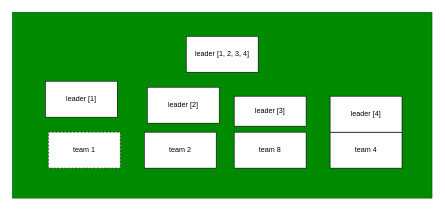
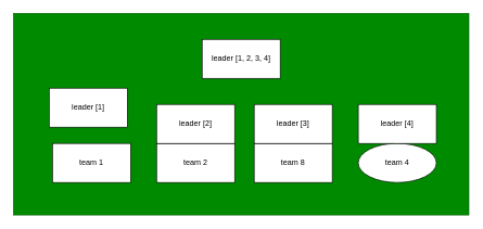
  <mxCell id="0" />
  <mxCell id="1" parent="0" />
  <mxCell id="2" value="" style="rounded=0;whiteSpace=wrap;html=1;fillColor=#008a00;fontColor=#ffffff;strokeColor=#005700;" vertex="1" parent="1"><mxGeometry x="20" y="20" width="700" height="310" as="geometry" /></mxCell>
- <mxCell id="3" value="team 1" style="rounded=0;whiteSpace=wrap;html=1;dashed=1;" vertex="1" parent="1"><mxGeometry x="80" y="220" width="120" height="60" as="geometry" /></mxCell>
+ <mxCell id="3" value="team 1" style="rounded=0;whiteSpace=wrap;html=1;" vertex="1" parent="1"><mxGeometry x="80" y="220" width="120" height="60" as="geometry" /></mxCell>
  <mxCell id="4" value="leader [1]" style="rounded=0;whiteSpace=wrap;html=1;" vertex="1" parent="1"><mxGeometry x="75" y="135" width="120" height="60" as="geometry" /></mxCell>
  <mxCell id="5" value="leader [1, 2, 3, 4]" style="rounded=0;whiteSpace=wrap;html=1;" vertex="1" parent="1"><mxGeometry x="310" y="60" width="120" height="60" as="geometry" /></mxCell>
  <mxCell id="6" value="team 2" style="rounded=0;whiteSpace=wrap;html=1;" vertex="1" parent="1"><mxGeometry x="240" y="220" width="120" height="60" as="geometry" /></mxCell>
- <mxCell id="7" value="leader [2]" style="rounded=0;whiteSpace=wrap;html=1;" vertex="1" parent="1"><mxGeometry x="245" y="145" width="120" height="60" as="geometry" /></mxCell>
+ <mxCell id="7" value="leader [2]" style="rounded=0;whiteSpace=wrap;html=1;" vertex="1" parent="1"><mxGeometry x="240" y="160" width="120" height="60" as="geometry" /></mxCell>
  <mxCell id="8" value="team 8" style="rounded=0;whiteSpace=wrap;html=1;" vertex="1" parent="1"><mxGeometry x="390" y="220" width="120" height="60" as="geometry" /></mxCell>
- <mxCell id="9" value="leader [3]" style="rounded=0;whiteSpace=wrap;html=1;" vertex="1" parent="1"><mxGeometry x="390" y="160" width="120" height="50" as="geometry" /></mxCell>
- <mxCell id="10" value="team 4" style="rounded=0;whiteSpace=wrap;html=1;" vertex="1" parent="1"><mxGeometry x="550" y="220" width="120" height="60" as="geometry" /></mxCell>
+ <mxCell id="9" value="leader [3]" style="rounded=0;whiteSpace=wrap;html=1;" vertex="1" parent="1"><mxGeometry x="390" y="160" width="120" height="60" as="geometry" /></mxCell>
+ <mxCell id="10" value="team 4" style="ellipse;whiteSpace=wrap;html=1;" vertex="1" parent="1"><mxGeometry x="550" y="220" width="120" height="60" as="geometry" /></mxCell>
  <mxCell id="11" value="leader [4]" style="rounded=0;whiteSpace=wrap;html=1;" vertex="1" parent="1"><mxGeometry x="550" y="160" width="120" height="60" as="geometry" /></mxCell>
